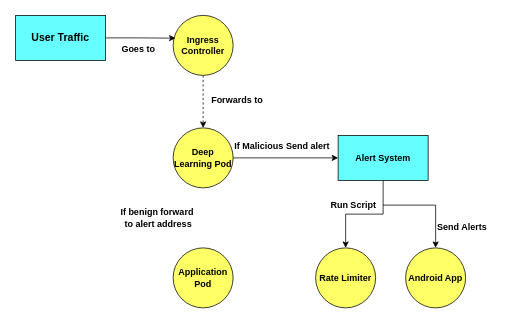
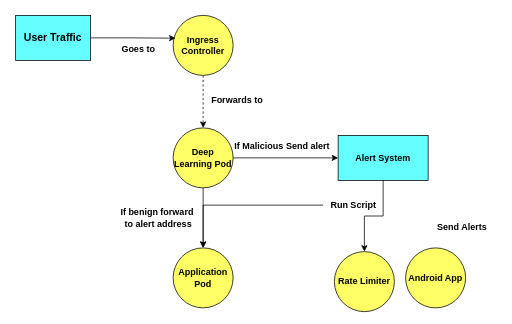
  <mxCell id="0" />
  <mxCell id="1" parent="0" />
  <mxCell id="2" style="edgeStyle=orthogonalEdgeStyle;rounded=0;orthogonalLoop=1;jettySize=auto;html=1;entryX=0.5;entryY=0;entryDx=0;entryDy=0;dashed=1;" edge="1" parent="1" source="3" target="6"><mxGeometry relative="1" as="geometry" /></mxCell>
  <mxCell id="3" value="&lt;b&gt;Ingress Controller&lt;/b&gt;" style="ellipse;whiteSpace=wrap;html=1;aspect=fixed;fillColor=#FFFF66;" vertex="1" parent="1"><mxGeometry x="230" y="20" width="80" height="80" as="geometry" /></mxCell>
  <mxCell id="4" style="edgeStyle=orthogonalEdgeStyle;rounded=0;orthogonalLoop=1;jettySize=auto;html=1;entryX=0;entryY=0.5;entryDx=0;entryDy=0;" edge="1" parent="1" source="6" target="18"><mxGeometry relative="1" as="geometry" /></mxCell>
+ <mxCell id="5" style="edgeStyle=orthogonalEdgeStyle;rounded=0;orthogonalLoop=1;jettySize=auto;html=1;entryX=0.5;entryY=0;entryDx=0;entryDy=0;" edge="1" parent="1" source="6" target="15"><mxGeometry relative="1" as="geometry" /></mxCell>
  <mxCell id="6" value="&lt;b&gt;Deep Learning Pod&lt;/b&gt;" style="ellipse;whiteSpace=wrap;html=1;aspect=fixed;fillColor=#FFFF66;" vertex="1" parent="1"><mxGeometry x="230" y="170" width="80" height="80" as="geometry" /></mxCell>
- <mxCell id="7" value="&lt;b&gt;Rate Limiter&lt;/b&gt;" style="ellipse;whiteSpace=wrap;html=1;aspect=fixed;fillColor=#FFFF66;" vertex="1" parent="1"><mxGeometry x="420" y="330" width="80" height="80" as="geometry" /></mxCell>
+ <mxCell id="7" value="&lt;b&gt;Rate Limiter&lt;/b&gt;" style="ellipse;whiteSpace=wrap;html=1;aspect=fixed;fillColor=#FFFF66;" vertex="1" parent="1"><mxGeometry x="445" y="335" width="80" height="80" as="geometry" /></mxCell>
  <mxCell id="8" style="edgeStyle=orthogonalEdgeStyle;rounded=0;orthogonalLoop=1;jettySize=auto;html=1;entryX=0.04;entryY=0.38;entryDx=0;entryDy=0;entryPerimeter=0;" edge="1" parent="1" source="17" target="3"><mxGeometry relative="1" as="geometry" /></mxCell>
  <mxCell id="9" value="&lt;b&gt;Goes to&amp;nbsp;&lt;/b&gt;" style="text;html=1;align=center;verticalAlign=middle;resizable=0;points=[];autosize=1;strokeColor=none;fillColor=none;" vertex="1" parent="1"><mxGeometry x="150" y="50" width="70" height="30" as="geometry" /></mxCell>
  <mxCell id="10" value="&lt;b&gt;Forwards to&lt;/b&gt;" style="text;html=1;align=center;verticalAlign=middle;resizable=0;points=[];autosize=1;strokeColor=none;fillColor=none;" vertex="1" parent="1"><mxGeometry x="270" y="118" width="90" height="30" as="geometry" /></mxCell>
  <mxCell id="11" style="edgeStyle=orthogonalEdgeStyle;rounded=0;orthogonalLoop=1;jettySize=auto;html=1;entryX=0.5;entryY=0;entryDx=0;entryDy=0;" edge="1" parent="1" source="18" target="7"><mxGeometry relative="1" as="geometry" /></mxCell>
  <mxCell id="12" value="&lt;b&gt;If Malicious Send alert&lt;/b&gt;" style="text;html=1;align=center;verticalAlign=middle;resizable=0;points=[];autosize=1;strokeColor=none;fillColor=none;" vertex="1" parent="1"><mxGeometry x="300" y="180" width="150" height="30" as="geometry" /></mxCell>
- <mxCell id="13" style="edgeStyle=orthogonalEdgeStyle;rounded=0;orthogonalLoop=1;jettySize=auto;html=1;" edge="1" parent="1" source="14" target="19"><mxGeometry relative="1" as="geometry" /></mxCell>
+ <mxCell id="13" style="edgeStyle=orthogonalEdgeStyle;rounded=0;orthogonalLoop=1;jettySize=auto;html=1;" edge="1" parent="1" source="14" target="15"><mxGeometry relative="1" as="geometry" /></mxCell>
  <mxCell id="14" value="&lt;b&gt;Run Script&lt;/b&gt;" style="text;html=1;align=center;verticalAlign=middle;resizable=0;points=[];autosize=1;strokeColor=none;fillColor=none;" vertex="1" parent="1"><mxGeometry x="430" y="258" width="80" height="30" as="geometry" /></mxCell>
  <mxCell id="15" value="&lt;b&gt;Application Pod&lt;/b&gt;" style="ellipse;whiteSpace=wrap;html=1;aspect=fixed;fillColor=#FFFF66;" vertex="1" parent="1"><mxGeometry x="230" y="330" width="80" height="80" as="geometry" /></mxCell>
  <mxCell id="16" value="&lt;b&gt;If benign forward&amp;nbsp;&lt;/b&gt;&lt;div&gt;&lt;b&gt;to alert address&lt;/b&gt;&lt;/div&gt;" style="text;html=1;align=center;verticalAlign=middle;resizable=0;points=[];autosize=1;strokeColor=none;fillColor=none;" vertex="1" parent="1"><mxGeometry x="150" y="270" width="120" height="40" as="geometry" /></mxCell>
- <mxCell id="17" value="&lt;b&gt;&lt;font style=&quot;font-size: 14px;&quot;&gt;User Traffic&lt;/font&gt;&lt;/b&gt;" style="rounded=0;whiteSpace=wrap;html=1;fillColor=#66FFFF;" vertex="1" parent="1"><mxGeometry x="20" y="20" width="120" height="60" as="geometry" /></mxCell>
+ <mxCell id="17" value="&lt;b&gt;&lt;font style=&quot;font-size: 14px;&quot;&gt;User Traffic&lt;/font&gt;&lt;/b&gt;" style="rounded=0;whiteSpace=wrap;html=1;fillColor=#66FFFF;" vertex="1" parent="1"><mxGeometry x="20" y="20" width="100" height="60" as="geometry" /></mxCell>
  <mxCell id="18" value="&lt;b&gt;Alert System&lt;/b&gt;" style="rounded=0;whiteSpace=wrap;html=1;fillColor=#66FFFF;" vertex="1" parent="1"><mxGeometry x="450" y="180" width="120" height="60" as="geometry" /></mxCell>
  <mxCell id="19" value="&lt;b&gt;Android App&lt;/b&gt;" style="ellipse;whiteSpace=wrap;html=1;aspect=fixed;fillColor=#FFFF66;" vertex="1" parent="1"><mxGeometry x="540" y="330" width="80" height="80" as="geometry" /></mxCell>
  <mxCell id="20" value="&lt;b&gt;Send Alerts&lt;/b&gt;" style="text;html=1;align=center;verticalAlign=middle;resizable=0;points=[];autosize=1;strokeColor=none;fillColor=none;" vertex="1" parent="1"><mxGeometry x="570" y="288" width="90" height="30" as="geometry" /></mxCell>
